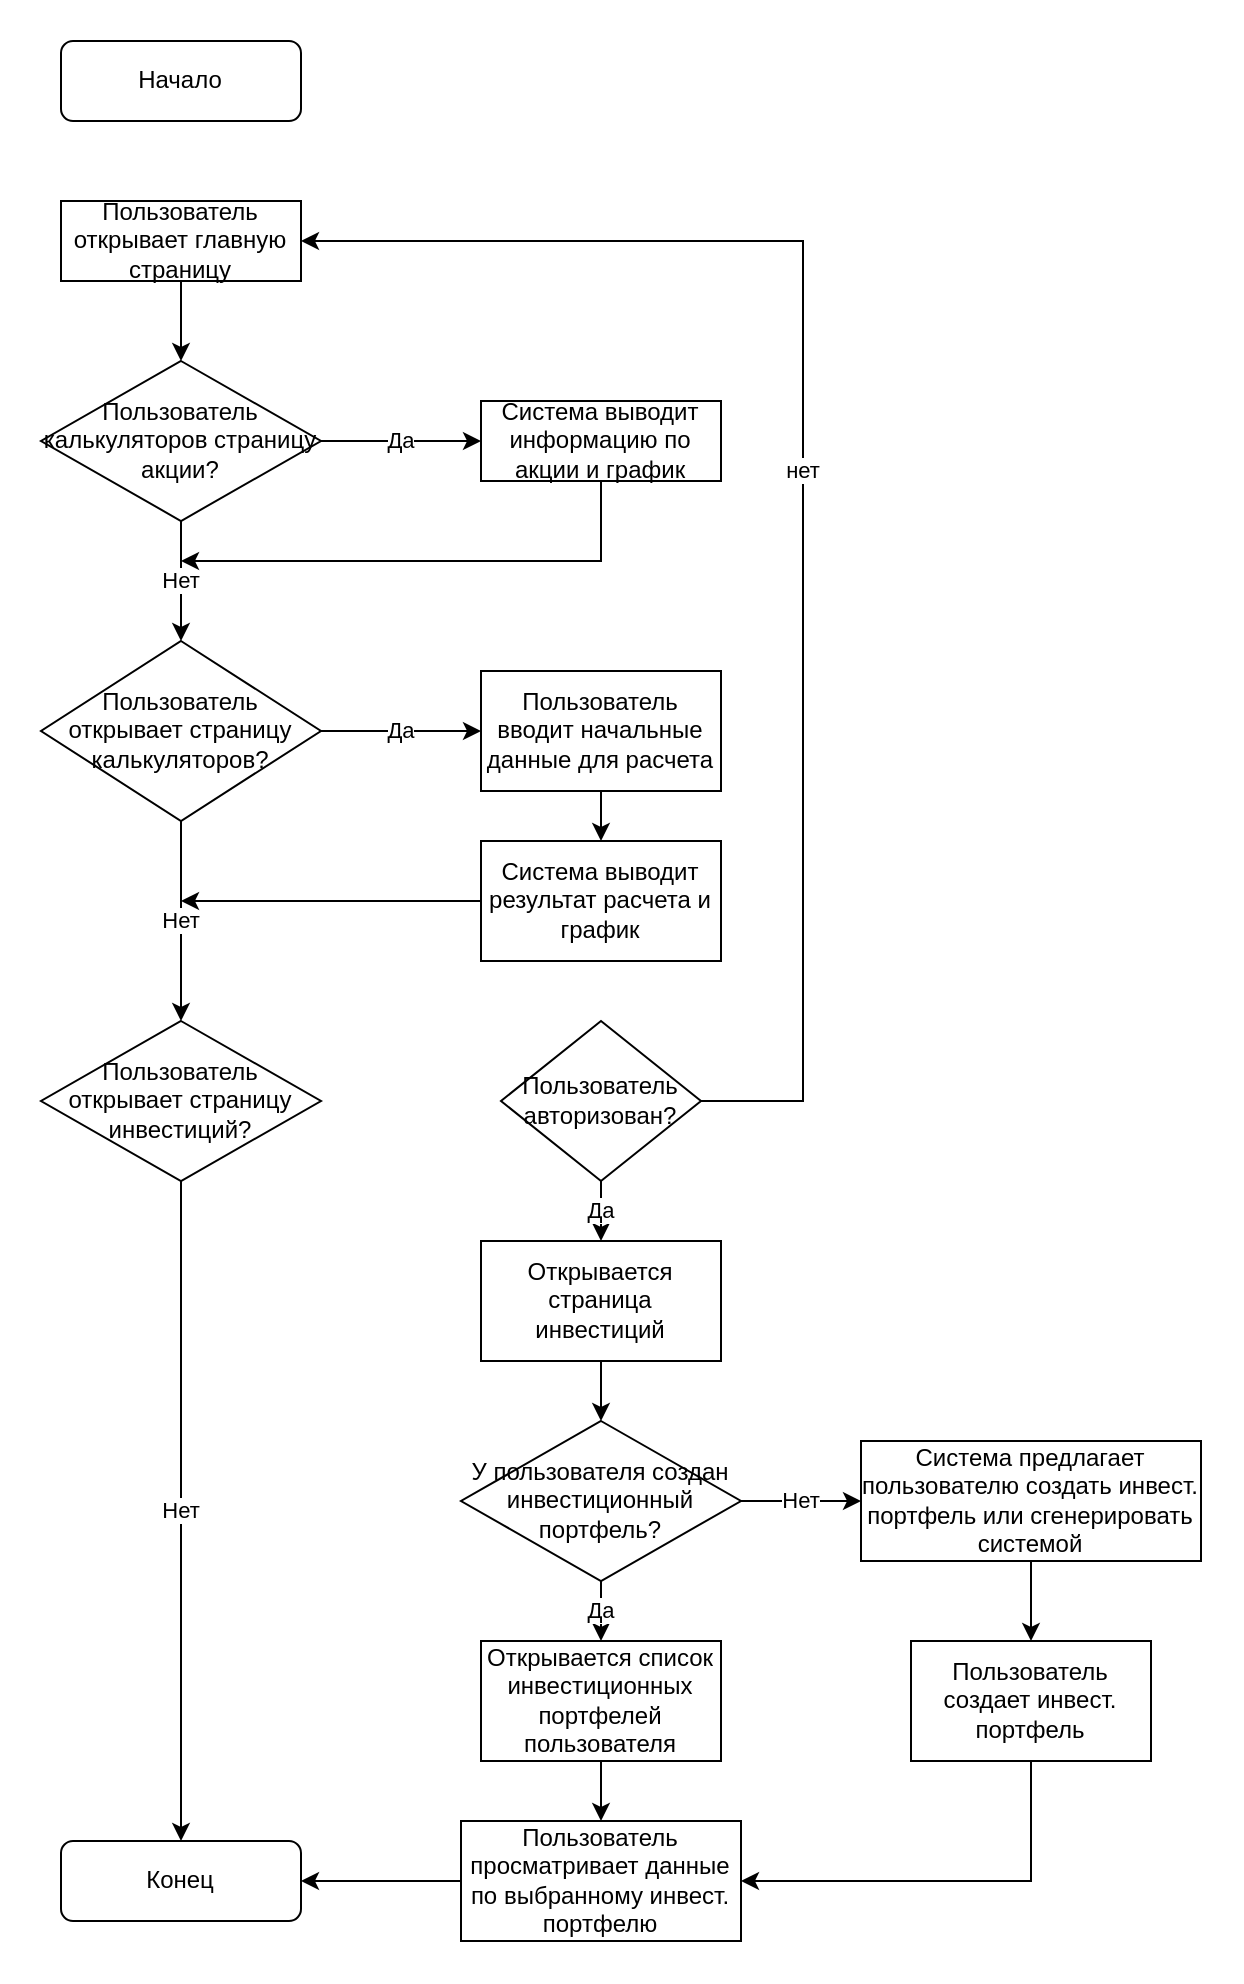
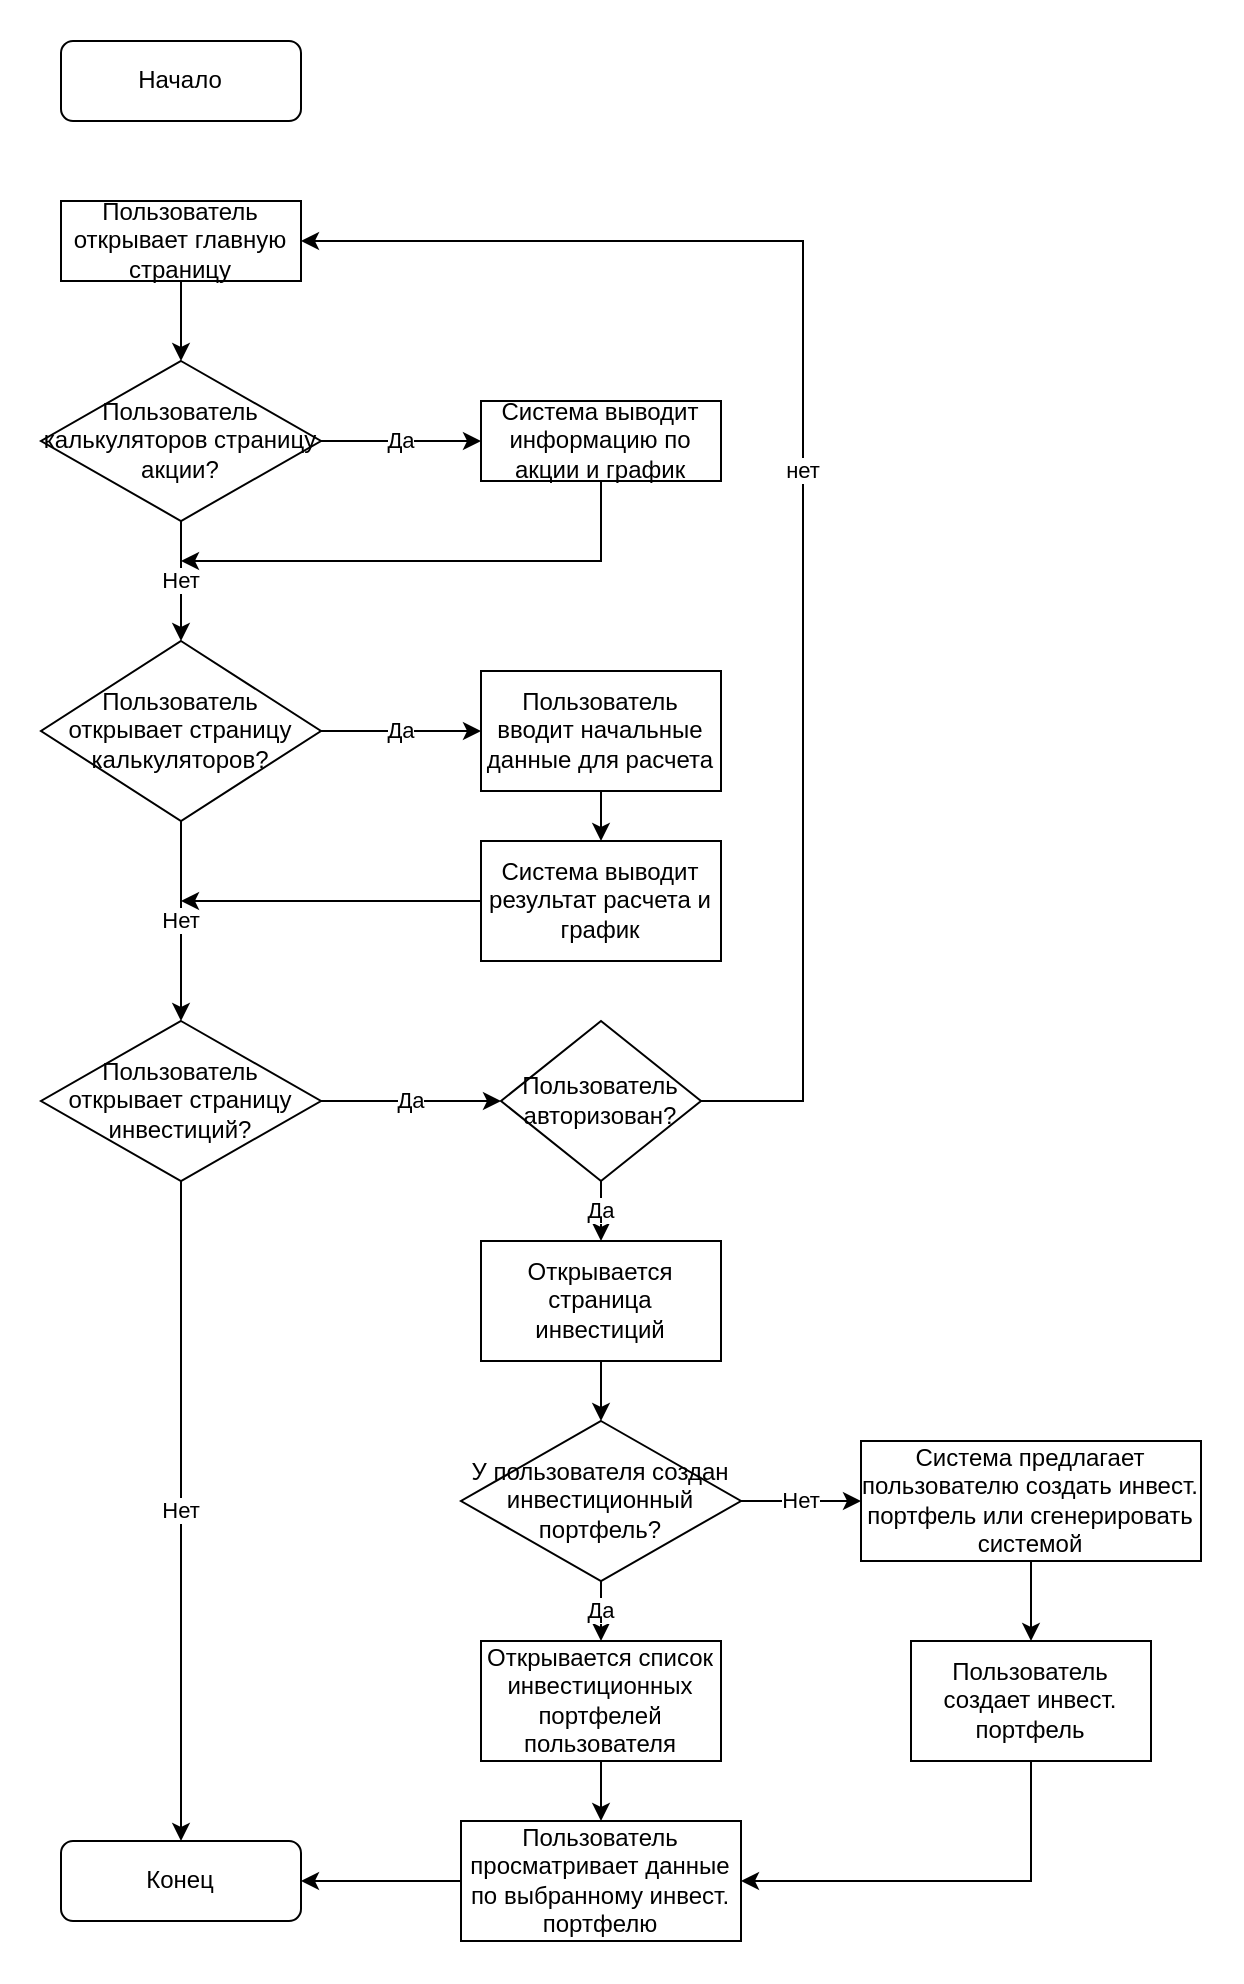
  <mxCell id="0" />
  <mxCell id="1" parent="0" />
  <mxCell id="2" value="Начало" style="rounded=1;whiteSpace=wrap;html=1;fontSize=12;glass=0;strokeWidth=1;shadow=0;" parent="1" vertex="1"><mxGeometry x="30" y="20" width="120" height="40" as="geometry" /></mxCell>
  <mxCell id="3" style="edgeStyle=orthogonalEdgeStyle;rounded=0;orthogonalLoop=1;jettySize=auto;html=1;entryX=0.5;entryY=0;entryDx=0;entryDy=0;" edge="1" parent="1" source="4" target="7"><mxGeometry relative="1" as="geometry"><mxPoint x="90" y="180" as="targetPoint" /></mxGeometry></mxCell>
  <mxCell id="4" value="Пользователь открывает главную страницу" style="rounded=0;whiteSpace=wrap;html=1;" vertex="1" parent="1"><mxGeometry x="30" y="100" width="120" height="40" as="geometry" /></mxCell>
  <mxCell id="5" value="Да" style="edgeStyle=orthogonalEdgeStyle;rounded=0;orthogonalLoop=1;jettySize=auto;html=1;" edge="1" parent="1" source="7" target="9"><mxGeometry relative="1" as="geometry" /></mxCell>
  <mxCell id="6" value="Нет" style="edgeStyle=orthogonalEdgeStyle;rounded=0;orthogonalLoop=1;jettySize=auto;html=1;" edge="1" parent="1" source="7"><mxGeometry relative="1" as="geometry"><mxPoint x="90" y="320" as="targetPoint" /></mxGeometry></mxCell>
  <mxCell id="7" value="Пользователь калькуляторов страницу акции?" style="rhombus;whiteSpace=wrap;html=1;rounded=0;" vertex="1" parent="1"><mxGeometry x="20" y="180" width="140" height="80" as="geometry" /></mxCell>
  <mxCell id="8" style="edgeStyle=orthogonalEdgeStyle;rounded=0;orthogonalLoop=1;jettySize=auto;html=1;endArrow=classic;endFill=1;exitX=0.5;exitY=1;exitDx=0;exitDy=0;" edge="1" parent="1" source="9"><mxGeometry relative="1" as="geometry"><mxPoint x="90" y="280" as="targetPoint" /><mxPoint x="330" y="240" as="sourcePoint" /><Array as="points"><mxPoint x="300" y="280" /></Array></mxGeometry></mxCell>
  <mxCell id="9" value="Система выводит информацию по акции и график" style="whiteSpace=wrap;html=1;rounded=0;" vertex="1" parent="1"><mxGeometry x="240" y="200" width="120" height="40" as="geometry" /></mxCell>
  <mxCell id="10" value="Да" style="edgeStyle=orthogonalEdgeStyle;rounded=0;orthogonalLoop=1;jettySize=auto;html=1;" edge="1" parent="1" source="12" target="14"><mxGeometry relative="1" as="geometry" /></mxCell>
  <mxCell id="11" value="Нет" style="edgeStyle=orthogonalEdgeStyle;rounded=0;orthogonalLoop=1;jettySize=auto;html=1;" edge="1" parent="1" source="12" target="19"><mxGeometry relative="1" as="geometry" /></mxCell>
  <mxCell id="12" value="Пользователь открывает страницу калькуляторов?" style="rhombus;whiteSpace=wrap;html=1;rounded=0;" vertex="1" parent="1"><mxGeometry x="20" y="320" width="140" height="90" as="geometry" /></mxCell>
  <mxCell id="13" value="" style="edgeStyle=orthogonalEdgeStyle;rounded=0;orthogonalLoop=1;jettySize=auto;html=1;" edge="1" parent="1" source="14" target="16"><mxGeometry relative="1" as="geometry" /></mxCell>
  <mxCell id="14" value="Пользователь вводит начальные данные для расчета" style="whiteSpace=wrap;html=1;rounded=0;" vertex="1" parent="1"><mxGeometry x="240" y="335" width="120" height="60" as="geometry" /></mxCell>
  <mxCell id="15" style="edgeStyle=orthogonalEdgeStyle;rounded=0;orthogonalLoop=1;jettySize=auto;html=1;endArrow=classic;endFill=1;" edge="1" parent="1" source="16"><mxGeometry relative="1" as="geometry"><mxPoint x="90" y="450" as="targetPoint" /><Array as="points"><mxPoint x="120" y="450" /><mxPoint x="120" y="450" /></Array></mxGeometry></mxCell>
  <mxCell id="16" value="Система выводит результат расчета и график" style="whiteSpace=wrap;html=1;rounded=0;" vertex="1" parent="1"><mxGeometry x="240" y="420" width="120" height="60" as="geometry" /></mxCell>
+ <mxCell id="17" value="Да" style="edgeStyle=orthogonalEdgeStyle;rounded=0;orthogonalLoop=1;jettySize=auto;html=1;" edge="1" parent="1" source="19" target="22"><mxGeometry relative="1" as="geometry" /></mxCell>
  <mxCell id="18" value="Нет" style="edgeStyle=orthogonalEdgeStyle;rounded=0;orthogonalLoop=1;jettySize=auto;html=1;entryX=0.5;entryY=0;entryDx=0;entryDy=0;" edge="1" parent="1" source="19" target="32"><mxGeometry relative="1" as="geometry"><mxPoint x="90" y="930" as="targetPoint" /></mxGeometry></mxCell>
  <mxCell id="19" value="Пользователь открывает страницу инвестиций?" style="rhombus;whiteSpace=wrap;html=1;rounded=0;" vertex="1" parent="1"><mxGeometry x="20" y="510" width="140" height="80" as="geometry" /></mxCell>
  <mxCell id="20" value="Да" style="edgeStyle=orthogonalEdgeStyle;rounded=0;orthogonalLoop=1;jettySize=auto;html=1;" edge="1" parent="1" source="22" target="24"><mxGeometry relative="1" as="geometry" /></mxCell>
  <mxCell id="21" value="нет" style="edgeStyle=orthogonalEdgeStyle;rounded=0;orthogonalLoop=1;jettySize=auto;html=1;entryX=1;entryY=0.5;entryDx=0;entryDy=0;" edge="1" parent="1" source="22" target="4"><mxGeometry relative="1" as="geometry"><mxPoint x="390" y="120" as="targetPoint" /><Array as="points"><mxPoint x="401" y="550" /><mxPoint x="401" y="120" /></Array></mxGeometry></mxCell>
  <mxCell id="22" value="Пользователь авторизован?" style="rhombus;whiteSpace=wrap;html=1;rounded=0;" vertex="1" parent="1"><mxGeometry x="250" y="510" width="100" height="80" as="geometry" /></mxCell>
  <mxCell id="23" value="" style="edgeStyle=orthogonalEdgeStyle;rounded=0;orthogonalLoop=1;jettySize=auto;html=1;" edge="1" parent="1" source="24" target="27"><mxGeometry relative="1" as="geometry" /></mxCell>
  <mxCell id="24" value="Открывается страница инвестиций" style="whiteSpace=wrap;html=1;rounded=0;" vertex="1" parent="1"><mxGeometry x="240" y="620" width="120" height="60" as="geometry" /></mxCell>
  <mxCell id="25" value="Да" style="edgeStyle=orthogonalEdgeStyle;rounded=0;orthogonalLoop=1;jettySize=auto;html=1;" edge="1" parent="1" source="27" target="29"><mxGeometry relative="1" as="geometry" /></mxCell>
  <mxCell id="26" value="Нет" style="edgeStyle=orthogonalEdgeStyle;rounded=0;orthogonalLoop=1;jettySize=auto;html=1;" edge="1" parent="1" source="27" target="31"><mxGeometry relative="1" as="geometry" /></mxCell>
  <mxCell id="27" value="У пользователя создан инвестиционный портфель?" style="rhombus;whiteSpace=wrap;html=1;rounded=0;" vertex="1" parent="1"><mxGeometry x="230" y="710" width="140" height="80" as="geometry" /></mxCell>
  <mxCell id="28" value="" style="edgeStyle=orthogonalEdgeStyle;rounded=0;orthogonalLoop=1;jettySize=auto;html=1;" edge="1" parent="1" source="29" target="34"><mxGeometry relative="1" as="geometry" /></mxCell>
  <mxCell id="29" value="Открывается список инвестиционных портфелей пользователя" style="whiteSpace=wrap;html=1;rounded=0;" vertex="1" parent="1"><mxGeometry x="240" y="820" width="120" height="60" as="geometry" /></mxCell>
  <mxCell id="30" value="" style="edgeStyle=orthogonalEdgeStyle;rounded=0;orthogonalLoop=1;jettySize=auto;html=1;" edge="1" parent="1" source="31" target="36"><mxGeometry relative="1" as="geometry" /></mxCell>
  <mxCell id="31" value="Система предлагает пользователю создать инвест. портфель или сгенерировать системой" style="whiteSpace=wrap;html=1;rounded=0;" vertex="1" parent="1"><mxGeometry x="430" y="720" width="170" height="60" as="geometry" /></mxCell>
  <mxCell id="32" value="Конец" style="rounded=1;whiteSpace=wrap;html=1;fontSize=12;glass=0;strokeWidth=1;shadow=0;" vertex="1" parent="1"><mxGeometry x="30" y="920" width="120" height="40" as="geometry" /></mxCell>
  <mxCell id="33" style="edgeStyle=orthogonalEdgeStyle;rounded=0;orthogonalLoop=1;jettySize=auto;html=1;entryX=1;entryY=0.5;entryDx=0;entryDy=0;" edge="1" parent="1" source="34" target="32"><mxGeometry relative="1" as="geometry" /></mxCell>
  <mxCell id="34" value="Пользователь просматривает данные по выбранному инвест. портфелю" style="whiteSpace=wrap;html=1;rounded=0;" vertex="1" parent="1"><mxGeometry x="230" y="910" width="140" height="60" as="geometry" /></mxCell>
  <mxCell id="35" style="edgeStyle=orthogonalEdgeStyle;rounded=0;orthogonalLoop=1;jettySize=auto;html=1;entryX=1;entryY=0.5;entryDx=0;entryDy=0;exitX=0.5;exitY=1;exitDx=0;exitDy=0;" edge="1" parent="1" source="36" target="34"><mxGeometry relative="1" as="geometry" /></mxCell>
  <mxCell id="36" value="Пользователь создает инвест. портфель" style="whiteSpace=wrap;html=1;rounded=0;" vertex="1" parent="1"><mxGeometry x="455" y="820" width="120" height="60" as="geometry" /></mxCell>
